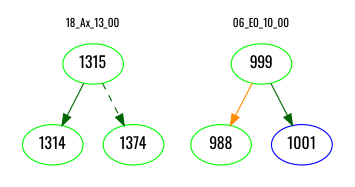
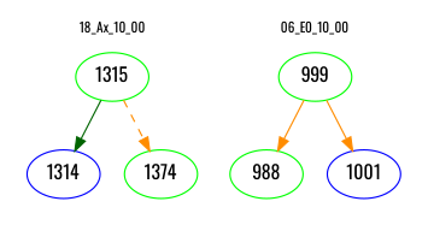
  digraph {
    fontname=Oswald
    node [color=green fontname=Oswald]
    edge [color=darkgreen fontname=Oswald style=solid]
    n1 [label=1315]
-   n2 [label=1314]
+   n2 [color=blue label=1314]
    n3 [label=1374]
    n4 [label=999]
    n5 [label=988]
    n6 [color=blue label=1001]
    subgraph cluster_1 {
      color=white
      fontsize=10
-     label="18_Ax_13_00"
+     label="18_Ax_10_00"
      n1
      n2
      n3
    }
    subgraph cluster_2 {
      color=white
      fontsize=10
      label="06_E0_10_00"
      n4
      n5
      n6
    }
    n1 -> n2
-   n1 -> n3 [style=dashed]
+   n1 -> n3 [color=darkorange style=dashed]
    n4 -> n5 [color=darkorange]
-   n4 -> n6
+   n4 -> n6 [color=darkorange]
  }
